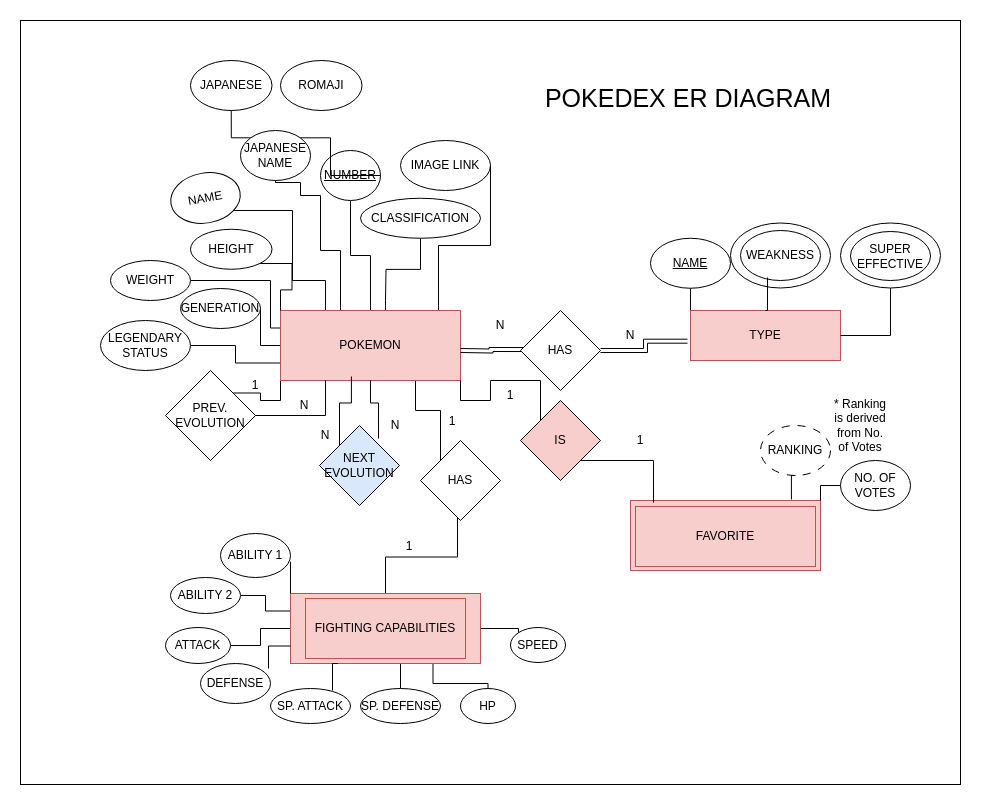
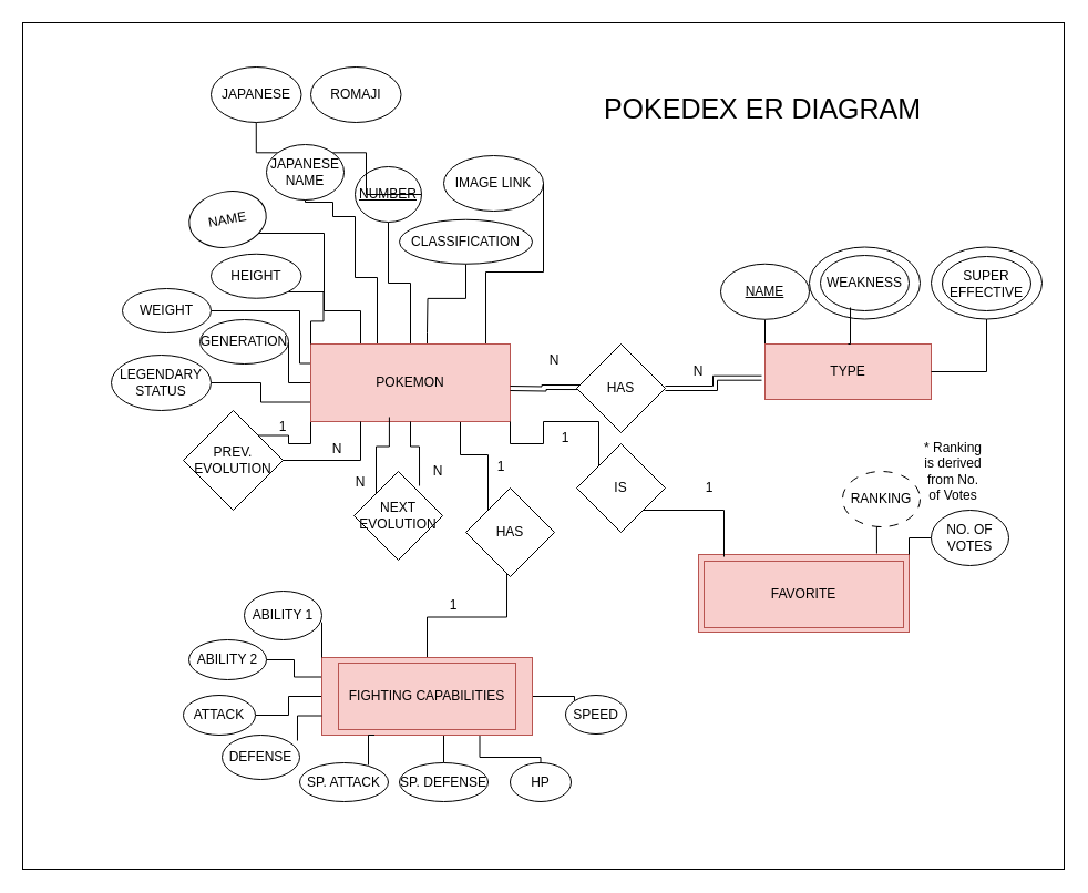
  <mxCell id="0" />
  <mxCell id="1" parent="0" />
  <mxCell id="2" value="" style="rounded=0;whiteSpace=wrap;html=1;" vertex="1" parent="1"><mxGeometry x="20" y="20" width="940" height="764" as="geometry" /></mxCell>
  <mxCell id="3" style="edgeStyle=orthogonalEdgeStyle;rounded=0;orthogonalLoop=1;jettySize=auto;html=1;exitX=0.25;exitY=0;exitDx=0;exitDy=0;entryX=0.5;entryY=1;entryDx=0;entryDy=0;endArrow=none;endFill=0;" parent="1" source="21" edge="1"><mxGeometry relative="1" as="geometry"><mxPoint x="333.967" y="294.645" as="sourcePoint" /><mxPoint x="211.341" y="202.12" as="targetPoint" /><Array as="points"><mxPoint x="325" y="280" /><mxPoint x="292" y="280" /><mxPoint x="292" y="210" /><mxPoint x="211" y="210" /></Array></mxGeometry></mxCell>
  <mxCell id="4" style="edgeStyle=orthogonalEdgeStyle;rounded=0;orthogonalLoop=1;jettySize=auto;html=1;exitX=0.5;exitY=0;exitDx=0;exitDy=0;entryX=0.5;entryY=1;entryDx=0;entryDy=0;endArrow=none;endFill=0;" parent="1" target="10" edge="1"><mxGeometry relative="1" as="geometry"><mxPoint x="385" y="300" as="sourcePoint" /></mxGeometry></mxCell>
  <mxCell id="5" style="edgeStyle=orthogonalEdgeStyle;rounded=0;orthogonalLoop=1;jettySize=auto;html=1;exitX=1;exitY=0.5;exitDx=0;exitDy=0;endArrow=none;endFill=0;entryX=-0.02;entryY=0.614;entryDx=0;entryDy=0;entryPerimeter=0;shape=link;" parent="1" source="25" target="23" edge="1"><mxGeometry relative="1" as="geometry"><mxPoint x="460" y="350" as="sourcePoint" /><mxPoint x="620" y="350" as="targetPoint" /></mxGeometry></mxCell>
  <mxCell id="6" value="NAME" style="ellipse;whiteSpace=wrap;html=1;rotation=-10;" parent="1" vertex="1"><mxGeometry x="170" y="172.5" width="70" height="50" as="geometry" /></mxCell>
  <mxCell id="7" style="edgeStyle=orthogonalEdgeStyle;rounded=0;orthogonalLoop=1;jettySize=auto;html=1;exitX=0;exitY=0;exitDx=0;exitDy=0;entryX=0.5;entryY=1;entryDx=0;entryDy=0;endArrow=none;endFill=0;" parent="1" source="8" target="41" edge="1"><mxGeometry relative="1" as="geometry" /></mxCell>
  <mxCell id="8" value="JAPANESE NAME" style="ellipse;whiteSpace=wrap;html=1;rotation=0;" parent="1" vertex="1"><mxGeometry x="240" y="130" width="70" height="50" as="geometry" /></mxCell>
  <mxCell id="9" style="edgeStyle=orthogonalEdgeStyle;rounded=0;orthogonalLoop=1;jettySize=auto;html=1;exitX=0.5;exitY=0;exitDx=0;exitDy=0;endArrow=none;endFill=0;" parent="1" target="8" edge="1"><mxGeometry relative="1" as="geometry"><mxPoint x="385" y="300" as="sourcePoint" /><Array as="points"><mxPoint x="385" y="310" /><mxPoint x="340" y="310" /><mxPoint x="340" y="250" /><mxPoint x="320" y="250" /><mxPoint x="320" y="195" /><mxPoint x="300" y="195" /><mxPoint x="300" y="182" /><mxPoint x="275" y="182" /></Array></mxGeometry></mxCell>
  <mxCell id="10" value="CLASSIFICATION" style="ellipse;whiteSpace=wrap;html=1;rotation=0;" parent="1" vertex="1"><mxGeometry x="360" y="197.76" width="120" height="40" as="geometry" /></mxCell>
  <mxCell id="11" style="edgeStyle=orthogonalEdgeStyle;rounded=0;orthogonalLoop=1;jettySize=auto;html=1;exitX=0.5;exitY=1;exitDx=0;exitDy=0;endArrow=none;endFill=0;" parent="1" source="12" target="21" edge="1"><mxGeometry relative="1" as="geometry" /></mxCell>
  <mxCell id="12" value="&lt;u&gt;NUMBER&lt;/u&gt;" style="ellipse;whiteSpace=wrap;html=1;rotation=0;" parent="1" vertex="1"><mxGeometry x="320" y="150" width="60" height="50" as="geometry" /></mxCell>
  <mxCell id="13" value="IMAGE LINK" style="ellipse;whiteSpace=wrap;html=1;rotation=0;" parent="1" vertex="1"><mxGeometry x="400" width="90" height="50" as="geometry" y="140" /></mxCell>
  <mxCell id="14" style="edgeStyle=orthogonalEdgeStyle;rounded=0;orthogonalLoop=1;jettySize=auto;html=1;exitX=1;exitY=0;exitDx=0;exitDy=0;endArrow=none;endFill=0;" parent="1" target="13" edge="1"><mxGeometry relative="1" as="geometry"><mxPoint x="438.033" y="314.645" as="sourcePoint" /><Array as="points"><mxPoint x="438" y="245" /><mxPoint x="490" y="245" /></Array></mxGeometry></mxCell>
  <mxCell id="15" style="edgeStyle=orthogonalEdgeStyle;rounded=0;orthogonalLoop=1;jettySize=auto;html=1;exitX=0.463;exitY=0.838;exitDx=0;exitDy=0;endArrow=none;endFill=0;exitPerimeter=0;" parent="1" source="55" target="54" edge="1"><mxGeometry relative="1" as="geometry"><mxPoint x="380" y="543" as="sourcePoint" /></mxGeometry></mxCell>
  <mxCell id="16" style="edgeStyle=orthogonalEdgeStyle;rounded=0;orthogonalLoop=1;jettySize=auto;html=1;exitX=0;exitY=0.25;exitDx=0;exitDy=0;entryX=1;entryY=0.5;entryDx=0;entryDy=0;endArrow=none;endFill=0;" parent="1" source="21" target="59" edge="1"><mxGeometry relative="1" as="geometry"><Array as="points"><mxPoint x="270" y="328" /><mxPoint x="270" y="280" /></Array></mxGeometry></mxCell>
  <mxCell id="17" style="edgeStyle=orthogonalEdgeStyle;rounded=0;orthogonalLoop=1;jettySize=auto;html=1;exitX=0;exitY=0.5;exitDx=0;exitDy=0;entryX=1;entryY=0.5;entryDx=0;entryDy=0;endArrow=none;endFill=0;" parent="1" source="21" target="61" edge="1"><mxGeometry relative="1" as="geometry" /></mxCell>
  <mxCell id="18" style="edgeStyle=orthogonalEdgeStyle;rounded=0;orthogonalLoop=1;jettySize=auto;html=1;exitX=0;exitY=0.75;exitDx=0;exitDy=0;entryX=1;entryY=0.5;entryDx=0;entryDy=0;endArrow=none;endFill=0;" parent="1" source="21" target="62" edge="1"><mxGeometry relative="1" as="geometry" /></mxCell>
  <mxCell id="19" style="edgeStyle=orthogonalEdgeStyle;rounded=0;orthogonalLoop=1;jettySize=auto;html=1;exitX=0;exitY=1;exitDx=0;exitDy=0;entryX=1;entryY=0;entryDx=0;entryDy=0;endArrow=none;endFill=0;" edge="1" parent="1" source="21" target="77"><mxGeometry relative="1" as="geometry" /></mxCell>
  <mxCell id="20" style="edgeStyle=orthogonalEdgeStyle;rounded=0;orthogonalLoop=1;jettySize=auto;html=1;exitX=0.75;exitY=1;exitDx=0;exitDy=0;entryX=0;entryY=0;entryDx=0;entryDy=0;endArrow=none;endFill=0;" edge="1" parent="1" source="21" target="55"><mxGeometry relative="1" as="geometry" /></mxCell>
  <mxCell id="21" value="POKEMON" style="rounded=0;whiteSpace=wrap;html=1;fillColor=#f8cecc;strokeColor=#b85450;" parent="1" vertex="1"><mxGeometry x="280" y="310" width="180" height="70" as="geometry" /></mxCell>
  <mxCell id="22" style="edgeStyle=orthogonalEdgeStyle;rounded=0;orthogonalLoop=1;jettySize=auto;html=1;exitX=0;exitY=0;exitDx=0;exitDy=0;entryX=0.5;entryY=1;entryDx=0;entryDy=0;endArrow=none;endFill=0;" parent="1" source="23" target="28" edge="1"><mxGeometry relative="1" as="geometry" /></mxCell>
  <mxCell id="23" value="TYPE" style="rounded=0;whiteSpace=wrap;html=1;fillColor=#f8cecc;strokeColor=#b85450;" parent="1" vertex="1"><mxGeometry x="690" y="310" width="150" height="50" as="geometry" /></mxCell>
  <mxCell id="24" value="" style="edgeStyle=orthogonalEdgeStyle;rounded=0;orthogonalLoop=1;jettySize=auto;html=1;exitX=1;exitY=0.5;exitDx=0;exitDy=0;endArrow=none;endFill=0;entryX=0.088;entryY=0.488;entryDx=0;entryDy=0;entryPerimeter=0;shape=link;" parent="1" target="25" edge="1"><mxGeometry relative="1" as="geometry"><mxPoint x="460" y="350" as="sourcePoint" /><mxPoint x="687" y="353" as="targetPoint" /></mxGeometry></mxCell>
  <mxCell id="25" value="HAS" style="rhombus;whiteSpace=wrap;html=1;" parent="1" vertex="1"><mxGeometry x="520" y="310" width="80" height="80" as="geometry" /></mxCell>
  <mxCell id="26" value="N" style="text;html=1;align=center;verticalAlign=middle;whiteSpace=wrap;rounded=0;" parent="1" vertex="1"><mxGeometry x="470" y="310" width="60" height="30" as="geometry" /></mxCell>
  <mxCell id="27" value="N" style="text;html=1;align=center;verticalAlign=middle;whiteSpace=wrap;rounded=0;" parent="1" vertex="1"><mxGeometry x="600" y="320" width="60" height="30" as="geometry" /></mxCell>
  <mxCell id="28" value="&lt;u&gt;NAME&lt;/u&gt;" style="ellipse;whiteSpace=wrap;html=1;" parent="1" vertex="1"><mxGeometry x="650" y="237.76" width="80" height="50" as="geometry" /></mxCell>
  <mxCell id="29" value="" style="ellipse;whiteSpace=wrap;html=1;" parent="1" vertex="1"><mxGeometry x="730" y="222.5" width="100" height="65" as="geometry" /></mxCell>
  <mxCell id="30" value="WEAKNESS" style="ellipse;whiteSpace=wrap;html=1;" parent="1" vertex="1"><mxGeometry x="740" y="230" width="80" height="50" as="geometry" /></mxCell>
  <mxCell id="31" style="edgeStyle=orthogonalEdgeStyle;rounded=0;orthogonalLoop=1;jettySize=auto;html=1;exitX=0.5;exitY=0;exitDx=0;exitDy=0;entryX=0.338;entryY=0.94;entryDx=0;entryDy=0;entryPerimeter=0;endArrow=none;endFill=0;" parent="1" source="23" target="30" edge="1"><mxGeometry relative="1" as="geometry" /></mxCell>
  <mxCell id="32" style="edgeStyle=orthogonalEdgeStyle;rounded=0;orthogonalLoop=1;jettySize=auto;html=1;exitX=0.5;exitY=1;exitDx=0;exitDy=0;entryX=1;entryY=0.5;entryDx=0;entryDy=0;endArrow=none;endFill=0;" parent="1" source="33" target="23" edge="1"><mxGeometry relative="1" as="geometry" /></mxCell>
  <mxCell id="33" value="" style="ellipse;whiteSpace=wrap;html=1;" parent="1" vertex="1"><mxGeometry x="840" y="222.5" width="100" height="65" as="geometry" /></mxCell>
  <mxCell id="34" value="SUPER EFFECTIVE" style="ellipse;whiteSpace=wrap;html=1;" parent="1" vertex="1"><mxGeometry x="850" y="231" width="80" height="49" as="geometry" /></mxCell>
  <mxCell id="35" value="FAVORITE" style="rounded=0;whiteSpace=wrap;html=1;fillColor=#f8cecc;strokeColor=#b85450;" parent="1" vertex="1"><mxGeometry x="630" y="500" width="190" height="70" as="geometry" /></mxCell>
  <mxCell id="36" style="edgeStyle=orthogonalEdgeStyle;rounded=0;orthogonalLoop=1;jettySize=auto;html=1;exitX=1;exitY=1;exitDx=0;exitDy=0;entryX=0.121;entryY=0.029;entryDx=0;entryDy=0;entryPerimeter=0;endArrow=none;endFill=0;" parent="1" source="38" target="35" edge="1"><mxGeometry relative="1" as="geometry" /></mxCell>
  <mxCell id="37" value="" style="edgeStyle=orthogonalEdgeStyle;rounded=0;orthogonalLoop=1;jettySize=auto;html=1;exitX=1;exitY=1;exitDx=0;exitDy=0;entryX=0;entryY=0;entryDx=0;entryDy=0;endArrow=none;endFill=0;" parent="1" source="21" target="38" edge="1"><mxGeometry relative="1" as="geometry"><mxPoint x="460" y="380" as="sourcePoint" /><mxPoint x="653" y="502" as="targetPoint" /></mxGeometry></mxCell>
- <mxCell id="38" value="IS" style="rhombus;whiteSpace=wrap;html=1;fillColor=#f8cecc;" parent="1" vertex="1"><mxGeometry x="520" y="400" width="80" height="80" as="geometry" /></mxCell>
+ <mxCell id="38" value="IS" style="rhombus;whiteSpace=wrap;html=1;" parent="1" vertex="1"><mxGeometry x="520" y="400" width="80" height="80" as="geometry" /></mxCell>
  <mxCell id="39" value="1" style="text;html=1;align=center;verticalAlign=middle;whiteSpace=wrap;rounded=0;" parent="1" vertex="1"><mxGeometry x="480" y="380" width="60" height="30" as="geometry" /></mxCell>
  <mxCell id="40" value="1" style="text;html=1;align=center;verticalAlign=middle;whiteSpace=wrap;rounded=0;" parent="1" vertex="1"><mxGeometry x="610" y="425" width="60" height="30" as="geometry" /></mxCell>
  <mxCell id="41" value="JAPANESE" style="ellipse;whiteSpace=wrap;html=1;" parent="1" vertex="1"><mxGeometry x="190" y="60" width="81.51" height="50" as="geometry" /></mxCell>
  <mxCell id="42" value="ROMAJI" style="ellipse;whiteSpace=wrap;html=1;" parent="1" vertex="1"><mxGeometry x="280" y="60" width="81.51" height="50" as="geometry" /></mxCell>
  <mxCell id="43" style="edgeStyle=orthogonalEdgeStyle;rounded=0;orthogonalLoop=1;jettySize=auto;html=1;exitX=1;exitY=0;exitDx=0;exitDy=0;endArrow=none;endFill=0;" parent="1" source="8" target="12" edge="1"><mxGeometry relative="1" as="geometry" /></mxCell>
  <mxCell id="44" value="RANKING" style="ellipse;whiteSpace=wrap;html=1;dashed=1;dashPattern=8 8;" parent="1" vertex="1"><mxGeometry x="760" y="425" width="70" height="50" as="geometry" /></mxCell>
  <mxCell id="45" style="edgeStyle=orthogonalEdgeStyle;rounded=0;orthogonalLoop=1;jettySize=auto;html=1;exitX=0;exitY=0.5;exitDx=0;exitDy=0;entryX=1;entryY=0;entryDx=0;entryDy=0;endArrow=none;endFill=0;" parent="1" source="46" target="35" edge="1"><mxGeometry relative="1" as="geometry" /></mxCell>
  <mxCell id="46" value="NO. OF VOTES" style="ellipse;whiteSpace=wrap;html=1;" parent="1" vertex="1"><mxGeometry x="840" y="460" width="70" height="50" as="geometry" /></mxCell>
  <mxCell id="47" style="edgeStyle=orthogonalEdgeStyle;rounded=0;orthogonalLoop=1;jettySize=auto;html=1;exitX=0.5;exitY=1;exitDx=0;exitDy=0;entryX=0.847;entryY=-0.014;entryDx=0;entryDy=0;entryPerimeter=0;endArrow=none;endFill=0;" parent="1" source="44" target="35" edge="1"><mxGeometry relative="1" as="geometry" /></mxCell>
  <mxCell id="48" value="* Ranking is derived from No. of Votes" style="text;html=1;align=center;verticalAlign=middle;whiteSpace=wrap;rounded=0;" parent="1" vertex="1"><mxGeometry x="830" y="410" width="60" height="30" as="geometry" /></mxCell>
  <mxCell id="49" style="edgeStyle=orthogonalEdgeStyle;rounded=0;orthogonalLoop=1;jettySize=auto;html=1;exitX=0;exitY=0.25;exitDx=0;exitDy=0;entryX=1;entryY=0.5;entryDx=0;entryDy=0;endArrow=none;endFill=0;" parent="1" source="54" target="66" edge="1"><mxGeometry relative="1" as="geometry" /></mxCell>
  <mxCell id="50" style="edgeStyle=orthogonalEdgeStyle;rounded=0;orthogonalLoop=1;jettySize=auto;html=1;exitX=0;exitY=0.5;exitDx=0;exitDy=0;entryX=1;entryY=0.5;entryDx=0;entryDy=0;endArrow=none;endFill=0;" parent="1" source="54" target="67" edge="1"><mxGeometry relative="1" as="geometry" /></mxCell>
  <mxCell id="51" style="edgeStyle=orthogonalEdgeStyle;rounded=0;orthogonalLoop=1;jettySize=auto;html=1;exitX=0.5;exitY=1;exitDx=0;exitDy=0;entryX=0.5;entryY=0;entryDx=0;entryDy=0;endArrow=none;endFill=0;" parent="1" source="54" target="70" edge="1"><mxGeometry relative="1" as="geometry" /></mxCell>
  <mxCell id="52" style="edgeStyle=orthogonalEdgeStyle;rounded=0;orthogonalLoop=1;jettySize=auto;html=1;exitX=0.75;exitY=1;exitDx=0;exitDy=0;entryX=0.5;entryY=0;entryDx=0;entryDy=0;endArrow=none;endFill=0;" parent="1" source="54" target="73" edge="1"><mxGeometry relative="1" as="geometry" /></mxCell>
  <mxCell id="53" style="edgeStyle=orthogonalEdgeStyle;rounded=0;orthogonalLoop=1;jettySize=auto;html=1;exitX=1;exitY=0.5;exitDx=0;exitDy=0;entryX=0;entryY=0;entryDx=0;entryDy=0;endArrow=none;endFill=0;" parent="1" source="54" target="74" edge="1"><mxGeometry relative="1" as="geometry" /></mxCell>
  <mxCell id="54" value="FIGHTING CAPABILITIES" style="rounded=0;whiteSpace=wrap;html=1;fillColor=#f8cecc;strokeColor=#b85450;" parent="1" vertex="1"><mxGeometry x="290" y="593" width="190" height="70" as="geometry" /></mxCell>
  <mxCell id="55" value="HAS" style="rhombus;whiteSpace=wrap;html=1;" parent="1" vertex="1"><mxGeometry x="420" y="440" width="80" height="80" as="geometry" /></mxCell>
  <mxCell id="56" value="1" style="text;html=1;align=center;verticalAlign=middle;whiteSpace=wrap;rounded=0;" parent="1" vertex="1"><mxGeometry x="437" y="406" width="30" height="30" as="geometry" /></mxCell>
  <mxCell id="57" style="edgeStyle=orthogonalEdgeStyle;rounded=0;orthogonalLoop=1;jettySize=auto;html=1;exitX=1;exitY=1;exitDx=0;exitDy=0;entryX=0;entryY=0;entryDx=0;entryDy=0;endArrow=none;endFill=0;" parent="1" source="58" target="21" edge="1"><mxGeometry relative="1" as="geometry" /></mxCell>
  <mxCell id="58" value="HEIGHT" style="ellipse;whiteSpace=wrap;html=1;rotation=0;" parent="1" vertex="1"><mxGeometry x="190" y="228.76" width="81.51" height="40" as="geometry" /></mxCell>
  <mxCell id="59" value="WEIGHT" style="ellipse;whiteSpace=wrap;html=1;rotation=0;" parent="1" vertex="1"><mxGeometry x="110" y="260" width="80" height="40" as="geometry" /></mxCell>
  <mxCell id="60" value="1" style="text;html=1;align=center;verticalAlign=middle;whiteSpace=wrap;rounded=0;" parent="1" vertex="1"><mxGeometry x="379" y="531" width="60" height="30" as="geometry" /></mxCell>
  <mxCell id="61" value="GENERATION" style="ellipse;whiteSpace=wrap;html=1;rotation=0;" parent="1" vertex="1"><mxGeometry x="180" y="288" width="80" height="40" as="geometry" /></mxCell>
  <mxCell id="62" value="LEGENDARY STATUS" style="ellipse;whiteSpace=wrap;html=1;rotation=0;" parent="1" vertex="1"><mxGeometry x="100" y="320" width="90" height="50" as="geometry" /></mxCell>
  <mxCell id="63" value="FAVORITE" style="rounded=0;whiteSpace=wrap;html=1;fillColor=#f8cecc;strokeColor=#b85450;" parent="1" vertex="1"><mxGeometry x="635" y="506" width="180" height="60" as="geometry" /></mxCell>
  <mxCell id="64" value="ABILITY 1" style="ellipse;whiteSpace=wrap;html=1;rotation=0;" parent="1" vertex="1"><mxGeometry x="220" y="533" width="70" height="44" as="geometry" /></mxCell>
  <mxCell id="65" style="edgeStyle=orthogonalEdgeStyle;rounded=0;orthogonalLoop=1;jettySize=auto;html=1;exitX=0;exitY=0;exitDx=0;exitDy=0;entryX=1;entryY=0.64;entryDx=0;entryDy=0;entryPerimeter=0;endArrow=none;endFill=0;" parent="1" source="54" target="64" edge="1"><mxGeometry relative="1" as="geometry" /></mxCell>
  <mxCell id="66" value="ABILITY 2" style="ellipse;whiteSpace=wrap;html=1;rotation=0;" parent="1" vertex="1"><mxGeometry x="170" y="577" width="70" height="36" as="geometry" /></mxCell>
  <mxCell id="67" value="ATTACK" style="ellipse;whiteSpace=wrap;html=1;rotation=0;" parent="1" vertex="1"><mxGeometry x="165" y="627" width="65" height="36" as="geometry" /></mxCell>
  <mxCell id="68" value="DEFENSE" style="ellipse;whiteSpace=wrap;html=1;rotation=0;" parent="1" vertex="1"><mxGeometry x="200" y="663" width="70" height="40" as="geometry" /></mxCell>
  <mxCell id="69" value="SP. ATTACK" style="ellipse;whiteSpace=wrap;html=1;rotation=0;" parent="1" vertex="1"><mxGeometry x="270" y="688" width="80" height="35" as="geometry" /></mxCell>
  <mxCell id="70" value="SP. DEFENSE" style="ellipse;whiteSpace=wrap;html=1;rotation=0;" parent="1" vertex="1"><mxGeometry x="360" y="688" width="80" height="35" as="geometry" /></mxCell>
  <mxCell id="71" style="edgeStyle=orthogonalEdgeStyle;rounded=0;orthogonalLoop=1;jettySize=auto;html=1;exitX=0;exitY=0.75;exitDx=0;exitDy=0;entryX=0.971;entryY=0.125;entryDx=0;entryDy=0;entryPerimeter=0;endArrow=none;endFill=0;" parent="1" source="54" target="68" edge="1"><mxGeometry relative="1" as="geometry" /></mxCell>
  <mxCell id="72" style="edgeStyle=orthogonalEdgeStyle;rounded=0;orthogonalLoop=1;jettySize=auto;html=1;exitX=0.25;exitY=1;exitDx=0;exitDy=0;entryX=0.775;entryY=0.057;entryDx=0;entryDy=0;entryPerimeter=0;endArrow=none;endFill=0;" parent="1" source="54" target="69" edge="1"><mxGeometry relative="1" as="geometry" /></mxCell>
  <mxCell id="73" value="HP" style="ellipse;whiteSpace=wrap;html=1;rotation=0;" parent="1" vertex="1"><mxGeometry x="460" y="688" width="55" height="35" as="geometry" /></mxCell>
  <mxCell id="74" value="SPEED" style="ellipse;whiteSpace=wrap;html=1;rotation=0;" parent="1" vertex="1"><mxGeometry x="510" y="627" width="55" height="35" as="geometry" /></mxCell>
  <mxCell id="75" value="FIGHTING CAPABILITIES" style="rounded=0;whiteSpace=wrap;html=1;fillColor=#f8cecc;strokeColor=#b85450;" parent="1" vertex="1"><mxGeometry x="305" y="598" width="160" height="60" as="geometry" /></mxCell>
  <mxCell id="76" style="edgeStyle=orthogonalEdgeStyle;rounded=0;orthogonalLoop=1;jettySize=auto;html=1;exitX=1;exitY=1;exitDx=0;exitDy=0;entryX=0.25;entryY=1;entryDx=0;entryDy=0;endArrow=none;endFill=0;" edge="1" parent="1" source="77" target="21"><mxGeometry relative="1" as="geometry"><Array as="points"><mxPoint x="233" y="415" /><mxPoint x="325" y="415" /></Array></mxGeometry></mxCell>
  <mxCell id="77" value="PREV. EVOLUTION" style="rhombus;whiteSpace=wrap;html=1;" vertex="1" parent="1"><mxGeometry x="165" y="370" width="90" height="90" as="geometry" /></mxCell>
- <mxCell id="78" value="NEXT EVOLUTION" style="rhombus;whiteSpace=wrap;html=1;fillColor=#dae8fc;" vertex="1" parent="1"><mxGeometry x="319" y="425" width="80" height="80" as="geometry" /></mxCell>
+ <mxCell id="78" value="NEXT EVOLUTION" style="rhombus;whiteSpace=wrap;html=1;" vertex="1" parent="1"><mxGeometry x="319" y="425" width="80" height="80" as="geometry" /></mxCell>
  <mxCell id="79" style="edgeStyle=orthogonalEdgeStyle;rounded=0;orthogonalLoop=1;jettySize=auto;html=1;exitX=0;exitY=0;exitDx=0;exitDy=0;entryX=0.394;entryY=0.943;entryDx=0;entryDy=0;entryPerimeter=0;endArrow=none;endFill=0;" edge="1" parent="1" source="78" target="21"><mxGeometry relative="1" as="geometry" /></mxCell>
  <mxCell id="80" style="edgeStyle=orthogonalEdgeStyle;rounded=0;orthogonalLoop=1;jettySize=auto;html=1;exitX=0.5;exitY=1;exitDx=0;exitDy=0;entryX=0.738;entryY=0.163;entryDx=0;entryDy=0;entryPerimeter=0;endArrow=none;endFill=0;" edge="1" parent="1" source="21" target="78"><mxGeometry relative="1" as="geometry" /></mxCell>
  <mxCell id="81" value="N" style="text;html=1;align=center;verticalAlign=middle;whiteSpace=wrap;rounded=0;" vertex="1" parent="1"><mxGeometry x="310" y="420" width="30" height="30" as="geometry" /></mxCell>
  <mxCell id="82" value="N" style="text;html=1;align=center;verticalAlign=middle;whiteSpace=wrap;rounded=0;" vertex="1" parent="1"><mxGeometry x="380" y="410" width="30" height="30" as="geometry" /></mxCell>
  <mxCell id="83" value="N" style="text;html=1;align=center;verticalAlign=middle;whiteSpace=wrap;rounded=0;" vertex="1" parent="1"><mxGeometry x="289" y="390" width="30" height="30" as="geometry" /></mxCell>
  <mxCell id="84" value="1" style="text;html=1;align=center;verticalAlign=middle;whiteSpace=wrap;rounded=0;" vertex="1" parent="1"><mxGeometry x="240" y="370" width="30" height="30" as="geometry" /></mxCell>
  <mxCell id="85" value="&lt;font style=&quot;font-size: 25px;&quot;&gt;POKEDEX ER DIAGRAM&lt;/font&gt;" style="text;html=1;align=center;verticalAlign=middle;whiteSpace=wrap;rounded=0;" vertex="1" parent="1"><mxGeometry x="533" y="82" width="310" height="30" as="geometry" /></mxCell>
